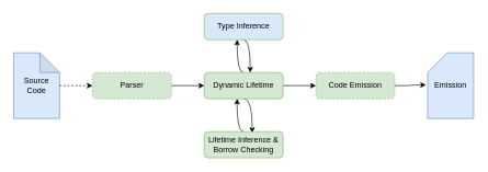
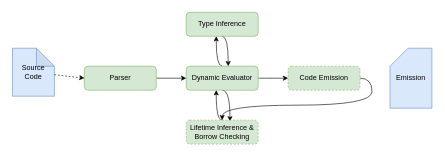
  <mxCell id="0" />
  <mxCell id="1" parent="0" />
  <mxCell id="2" value="" style="edgeStyle=orthogonalEdgeStyle;rounded=0;orthogonalLoop=1;jettySize=auto;html=1;" edge="1" parent="1" source="3" target="8"><mxGeometry relative="1" as="geometry" /></mxCell>
- <mxCell id="3" value="Parser" style="rounded=1;whiteSpace=wrap;html=1;fillColor=#d5e8d4;strokeColor=#82b366;dashed=1;" vertex="1" parent="1"><mxGeometry x="140" y="110" width="120" height="40" as="geometry" /></mxCell>
- <mxCell id="4" value="Source Code" style="shape=note;whiteSpace=wrap;html=1;backgroundOutline=1;darkOpacity=0.05;fillColor=#dae8fc;strokeColor=#6c8ebf;" vertex="1" parent="1"><mxGeometry x="20" y="80" width="70" height="100" as="geometry" /></mxCell>
+ <mxCell id="3" value="Parser" style="rounded=1;whiteSpace=wrap;html=1;fillColor=#d5e8d4;strokeColor=#82b366;" vertex="1" parent="1"><mxGeometry x="140" y="110" width="120" height="40" as="geometry" /></mxCell>
+ <mxCell id="4" value="Source Code" style="shape=note;whiteSpace=wrap;html=1;backgroundOutline=1;darkOpacity=0.05;fillColor=#dae8fc;strokeColor=#6c8ebf;" vertex="1" parent="1"><mxGeometry x="20" y="80" width="70" height="80" as="geometry" /></mxCell>
  <mxCell id="5" style="edgeStyle=orthogonalEdgeStyle;curved=1;orthogonalLoop=1;jettySize=auto;html=1;exitX=0.5;exitY=0;exitDx=0;exitDy=0;" edge="1" parent="1" source="8" target="10"><mxGeometry relative="1" as="geometry"><Array as="points"><mxPoint x="360" y="110" /></Array></mxGeometry></mxCell>
  <mxCell id="6" style="edgeStyle=orthogonalEdgeStyle;curved=1;orthogonalLoop=1;jettySize=auto;html=1;exitX=0.5;exitY=1;exitDx=0;exitDy=0;entryX=0.608;entryY=0.05;entryDx=0;entryDy=0;entryPerimeter=0;" edge="1" parent="1" source="8" target="12"><mxGeometry relative="1" as="geometry"><Array as="points"><mxPoint x="383" y="150" /></Array></mxGeometry></mxCell>
  <mxCell id="7" style="edgeStyle=orthogonalEdgeStyle;curved=1;orthogonalLoop=1;jettySize=auto;html=1;exitX=1;exitY=0.5;exitDx=0;exitDy=0;entryX=0;entryY=0.5;entryDx=0;entryDy=0;" edge="1" parent="1" source="8" target="14"><mxGeometry relative="1" as="geometry" /></mxCell>
- <mxCell id="8" value="Dynamic Lifetime" style="rounded=1;whiteSpace=wrap;html=1;fillColor=#d5e8d4;strokeColor=#82b366;" vertex="1" parent="1"><mxGeometry x="310" y="110" width="120" height="40" as="geometry" /></mxCell>
+ <mxCell id="8" value="Dynamic Evaluator" style="rounded=1;whiteSpace=wrap;html=1;fillColor=#d5e8d4;strokeColor=#82b366;" vertex="1" parent="1"><mxGeometry x="310" y="110" width="120" height="40" as="geometry" /></mxCell>
  <mxCell id="9" style="edgeStyle=orthogonalEdgeStyle;curved=1;orthogonalLoop=1;jettySize=auto;html=1;exitX=0.5;exitY=1;exitDx=0;exitDy=0;" edge="1" parent="1" source="10"><mxGeometry relative="1" as="geometry"><mxPoint x="380" y="110" as="targetPoint" /><Array as="points"><mxPoint x="380" y="60" /><mxPoint x="380" y="110" /></Array></mxGeometry></mxCell>
- <mxCell id="10" value="Type Inference" style="rounded=1;whiteSpace=wrap;html=1;fillColor=#dae8fc;strokeColor=#82b366;" vertex="1" parent="1"><mxGeometry x="310" y="20" width="120" height="40" as="geometry" /></mxCell>
+ <mxCell id="10" value="Type Inference" style="rounded=1;whiteSpace=wrap;html=1;fillColor=#d5e8d4;strokeColor=#82b366;" vertex="1" parent="1"><mxGeometry x="310" y="20" width="120" height="40" as="geometry" /></mxCell>
  <mxCell id="11" style="edgeStyle=orthogonalEdgeStyle;curved=1;orthogonalLoop=1;jettySize=auto;html=1;exitX=0.5;exitY=0;exitDx=0;exitDy=0;entryX=0.417;entryY=1;entryDx=0;entryDy=0;entryPerimeter=0;" edge="1" parent="1" source="12" target="8"><mxGeometry relative="1" as="geometry"><Array as="points"><mxPoint x="360" y="200" /></Array></mxGeometry></mxCell>
- <mxCell id="12" value="Lifetime Inference &amp;amp; Borrow Checking" style="rounded=1;whiteSpace=wrap;html=1;fillColor=#d5e8d4;strokeColor=#82b366;" vertex="1" parent="1"><mxGeometry x="310" y="200" width="120" height="40" as="geometry" /></mxCell>
- <mxCell id="13" style="edgeStyle=orthogonalEdgeStyle;curved=1;orthogonalLoop=1;jettySize=auto;html=1;exitX=1;exitY=0.5;exitDx=0;exitDy=0;entryX=-0.037;entryY=0.49;entryDx=0;entryDy=0;entryPerimeter=0;" edge="1" parent="1" source="14" target="15"><mxGeometry relative="1" as="geometry" /></mxCell>
+ <mxCell id="12" value="Lifetime Inference &amp;amp; Borrow Checking" style="rounded=1;whiteSpace=wrap;html=1;fillColor=#d5e8d4;strokeColor=#82b366;dashed=1;" vertex="1" parent="1"><mxGeometry x="310" y="200" width="120" height="40" as="geometry" /></mxCell>
+ <mxCell id="13" style="edgeStyle=orthogonalEdgeStyle;curved=1;orthogonalLoop=1;jettySize=auto;html=1;exitX=1;exitY=0.5;exitDx=0;exitDy=0;" edge="1" parent="1" source="14" target="12"><mxGeometry relative="1" as="geometry" /></mxCell>
  <mxCell id="14" value="Code Emission" style="rounded=1;whiteSpace=wrap;html=1;fillColor=#d5e8d4;strokeColor=#82b366;dashed=1;" vertex="1" parent="1"><mxGeometry x="480" y="110" width="120" height="40" as="geometry" /></mxCell>
  <mxCell id="15" value="Emission" style="shape=card;whiteSpace=wrap;html=1;fillColor=#dae8fc;strokeColor=#6c8ebf;" vertex="1" parent="1"><mxGeometry x="650" y="80" width="70" height="100" as="geometry" /></mxCell>
  <mxCell id="16" value="" style="endArrow=classic;html=1;entryX=0;entryY=0.5;entryDx=0;entryDy=0;dashed=1;" edge="1" parent="1" source="4" target="3"><mxGeometry width="50" height="50" relative="1" as="geometry"><mxPoint x="460" y="100" as="sourcePoint" /><mxPoint x="510" y="50" as="targetPoint" /></mxGeometry></mxCell>
